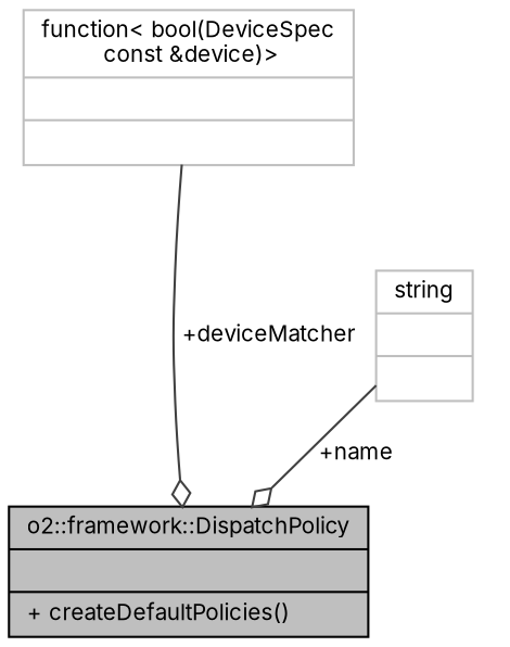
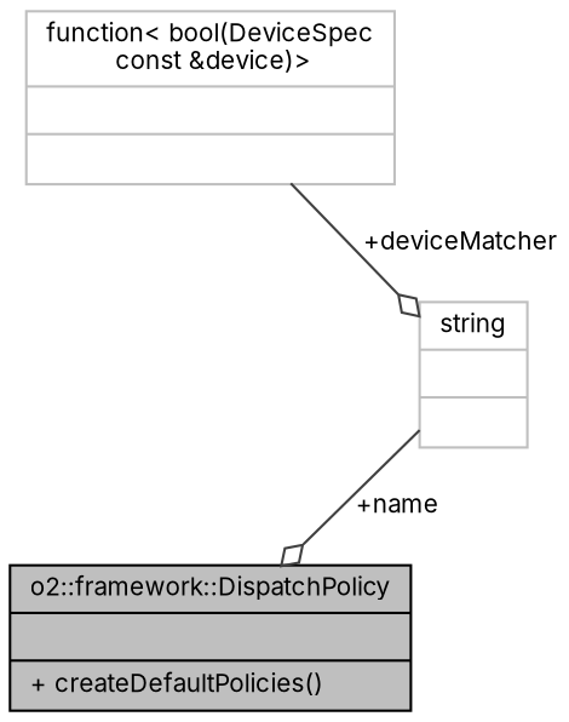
  digraph {
    fontname=Inter
    node [color=grey75 fontname=Inter fontsize=10 shape=record]
    edge [arrowhead=odiamond color=grey25 fontname=Inter fontsize=10 labelfontname=Helvetica labelfontsize=10 style=solid]
    n1 [color=black fillcolor=grey75 fontcolor=black height=0.2 label="{o2::framework::DispatchPolicy\n||+ createDefaultPolicies()\l}" style=filled width=0.4]
    n2 [height=0.2 label="{function\< bool(DeviceSpec\l const &device)\>\n||}" width=0.4]
    n3 [height=0.2 label="{string\n||}" width=0.4]
-   n2 -> n1 [label=" +deviceMatcher"]
+   n2 -> n3 [label=" +deviceMatcher"]
    n3 -> n1 [label=" +name"]
  }
